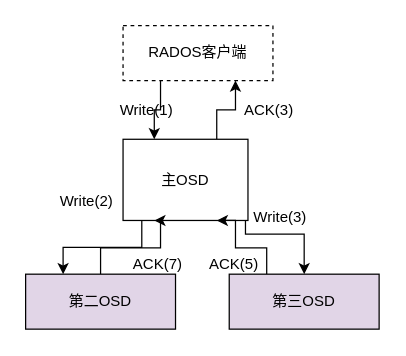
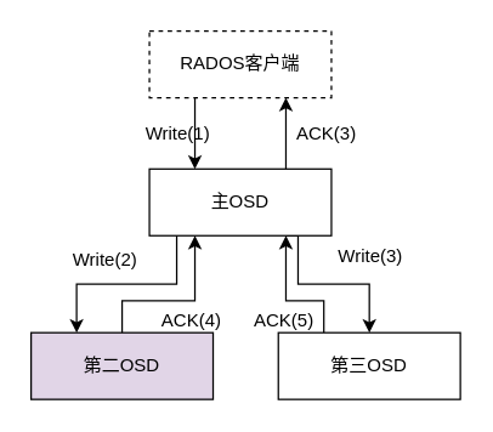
  <mxCell id="0" />
  <mxCell id="1" parent="0" />
  <mxCell id="2" style="edgeStyle=orthogonalEdgeStyle;rounded=0;orthogonalLoop=1;jettySize=auto;html=1;exitX=0.25;exitY=1;exitDx=0;exitDy=0;entryX=0.25;entryY=0;entryDx=0;entryDy=0;" edge="1" parent="1" source="3" target="7"><mxGeometry relative="1" as="geometry" /></mxCell>
  <mxCell id="3" value="RADOS客户端" style="rounded=0;whiteSpace=wrap;html=1;dashed=1;" vertex="1" parent="1"><mxGeometry x="98" y="20" width="120" height="44" as="geometry" /></mxCell>
  <mxCell id="4" style="edgeStyle=orthogonalEdgeStyle;rounded=0;orthogonalLoop=1;jettySize=auto;html=1;exitX=0.15;exitY=0.977;exitDx=0;exitDy=0;entryX=0.25;entryY=0;entryDx=0;entryDy=0;exitPerimeter=0;" edge="1" parent="1" source="7" target="9"><mxGeometry relative="1" as="geometry" /></mxCell>
  <mxCell id="5" style="edgeStyle=orthogonalEdgeStyle;rounded=0;orthogonalLoop=1;jettySize=auto;html=1;exitX=0.75;exitY=1;exitDx=0;exitDy=0;" edge="1" parent="1" source="7" target="11"><mxGeometry relative="1" as="geometry"><Array as="points"><mxPoint x="196" y="155" /><mxPoint x="196" y="187" /><mxPoint x="243" y="187" /></Array></mxGeometry></mxCell>
  <mxCell id="6" style="edgeStyle=orthogonalEdgeStyle;rounded=0;orthogonalLoop=1;jettySize=auto;html=1;exitX=0.75;exitY=0;exitDx=0;exitDy=0;entryX=0.75;entryY=1;entryDx=0;entryDy=0;" edge="1" parent="1" source="7" target="3"><mxGeometry relative="1" as="geometry" /></mxCell>
- <mxCell id="7" value="主OSD" style="rounded=0;whiteSpace=wrap;html=1;fontStyle=0" vertex="1" parent="1"><mxGeometry x="98" y="111" width="100" height="65" as="geometry" /></mxCell>
+ <mxCell id="7" value="主OSD" style="rounded=0;whiteSpace=wrap;html=1;fontStyle=0" vertex="1" parent="1"><mxGeometry x="98" y="111" width="120" height="44" as="geometry" /></mxCell>
  <mxCell id="8" style="edgeStyle=orthogonalEdgeStyle;rounded=0;orthogonalLoop=1;jettySize=auto;html=1;exitX=0.5;exitY=0;exitDx=0;exitDy=0;entryX=0.25;entryY=1;entryDx=0;entryDy=0;" edge="1" parent="1" source="9" target="7"><mxGeometry relative="1" as="geometry"><Array as="points"><mxPoint x="80" y="198" /><mxPoint x="128" y="198" /></Array></mxGeometry></mxCell>
  <mxCell id="9" value="第二OSD" style="rounded=0;whiteSpace=wrap;html=1;fontStyle=0;fillColor=#e1d5e7;" vertex="1" parent="1"><mxGeometry x="20" y="219" width="120" height="44" as="geometry" /></mxCell>
  <mxCell id="10" style="edgeStyle=orthogonalEdgeStyle;rounded=0;orthogonalLoop=1;jettySize=auto;html=1;exitX=0.25;exitY=0;exitDx=0;exitDy=0;entryX=0.75;entryY=1;entryDx=0;entryDy=0;" edge="1" parent="1" source="11" target="7"><mxGeometry relative="1" as="geometry"><Array as="points"><mxPoint x="213" y="198" /><mxPoint x="188" y="198" /></Array></mxGeometry></mxCell>
- <mxCell id="11" value="第三OSD" style="rounded=0;whiteSpace=wrap;html=1;fontStyle=0;fillColor=#e1d5e7;" vertex="1" parent="1"><mxGeometry x="183" y="219" width="120" height="44" as="geometry" /></mxCell>
+ <mxCell id="11" value="第三OSD" style="rounded=0;whiteSpace=wrap;html=1;fontStyle=0" vertex="1" parent="1"><mxGeometry x="183" y="219" width="120" height="44" as="geometry" /></mxCell>
  <mxCell id="12" value="Write(1)" style="text;html=1;strokeColor=none;fillColor=none;align=center;verticalAlign=middle;whiteSpace=wrap;rounded=0;" vertex="1" parent="1"><mxGeometry x="97" y="78" width="40" height="20" as="geometry" /></mxCell>
- <mxCell id="13" value="Write(2)" style="text;html=1;strokeColor=none;fillColor=none;align=center;verticalAlign=middle;whiteSpace=wrap;rounded=0;" vertex="1" parent="1"><mxGeometry x="49" y="151" width="40" height="20" as="geometry" /></mxCell>
- <mxCell id="14" value="Write(3)" style="text;html=1;strokeColor=none;fillColor=none;align=center;verticalAlign=middle;whiteSpace=wrap;rounded=0;" vertex="1" parent="1"><mxGeometry x="204" y="164" width="40" height="20" as="geometry" /></mxCell>
- <mxCell id="15" value="ACK(7)" style="text;html=1;strokeColor=none;fillColor=none;align=center;verticalAlign=middle;whiteSpace=wrap;rounded=0;" vertex="1" parent="1"><mxGeometry x="106" y="201" width="40" height="20" as="geometry" /></mxCell>
+ <mxCell id="13" value="Write(2)" style="text;html=1;strokeColor=none;fillColor=none;align=center;verticalAlign=middle;whiteSpace=wrap;rounded=0;" vertex="1" parent="1"><mxGeometry x="49" y="161" width="40" height="20" as="geometry" /></mxCell>
+ <mxCell id="14" value="Write(3)" style="text;html=1;strokeColor=none;fillColor=none;align=center;verticalAlign=middle;whiteSpace=wrap;rounded=0;" vertex="1" parent="1"><mxGeometry x="224" y="159" width="40" height="20" as="geometry" /></mxCell>
+ <mxCell id="15" value="ACK(4)" style="text;html=1;strokeColor=none;fillColor=none;align=center;verticalAlign=middle;whiteSpace=wrap;rounded=0;" vertex="1" parent="1"><mxGeometry x="106" y="201" width="40" height="20" as="geometry" /></mxCell>
  <mxCell id="16" value="ACK(5)" style="text;html=1;strokeColor=none;fillColor=none;align=center;verticalAlign=middle;whiteSpace=wrap;rounded=0;" vertex="1" parent="1"><mxGeometry x="167" y="201" width="40" height="20" as="geometry" /></mxCell>
  <mxCell id="17" value="ACK(3)" style="text;html=1;strokeColor=none;fillColor=none;align=center;verticalAlign=middle;whiteSpace=wrap;rounded=0;" vertex="1" parent="1"><mxGeometry x="195" y="78" width="40" height="20" as="geometry" /></mxCell>
